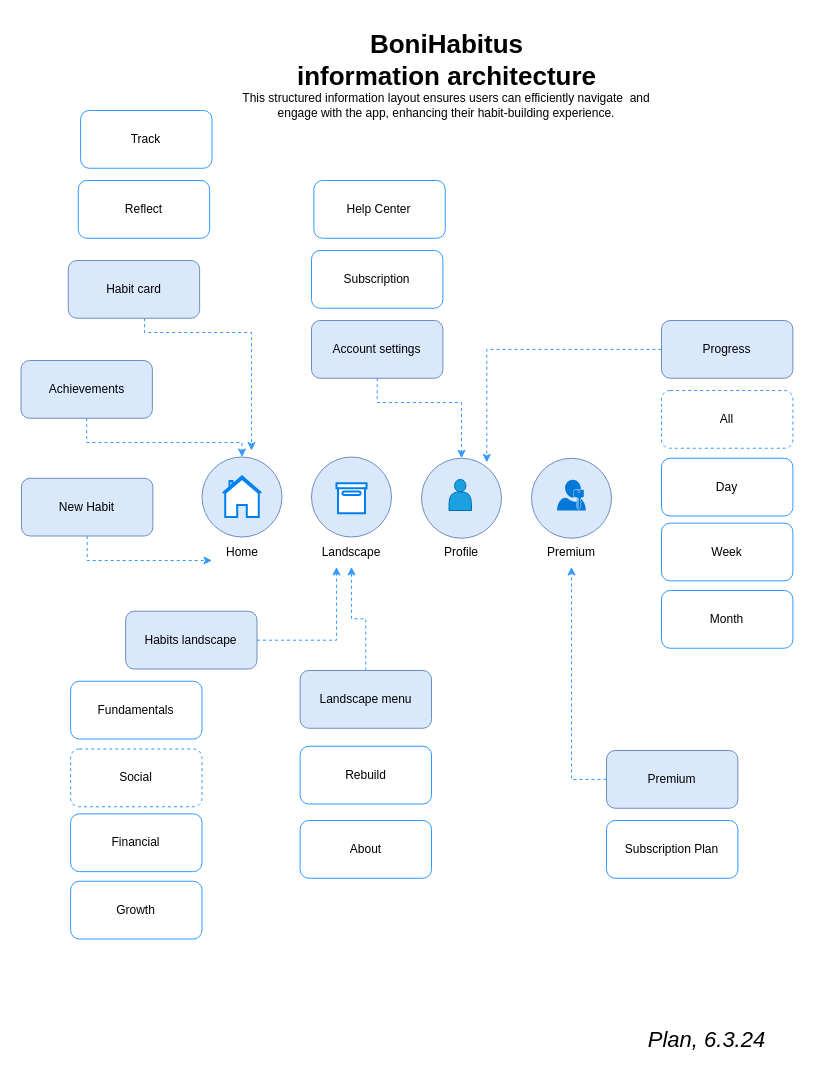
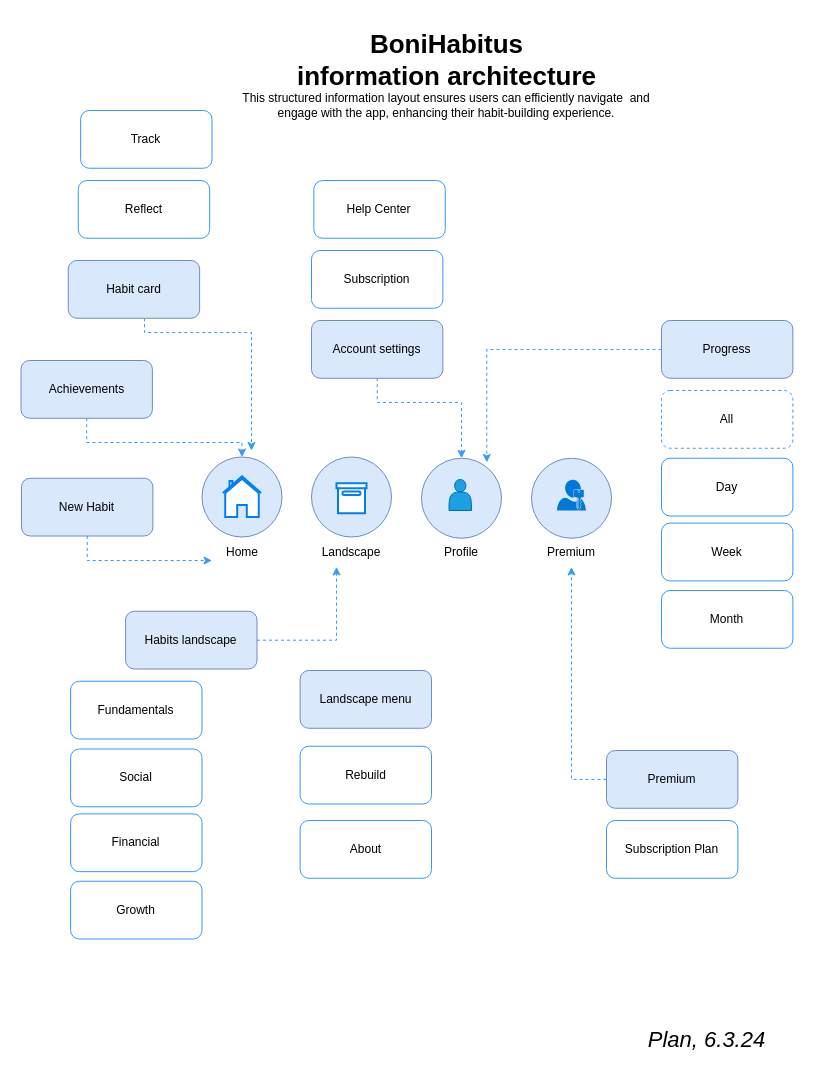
  <mxCell id="0" />
  <mxCell id="1" parent="0" />
  <mxCell id="2" value="&lt;font style=&quot;font-size: 26px;&quot;&gt;&lt;b&gt;&amp;nbsp;BoniHabitus&amp;nbsp;&lt;/b&gt;&lt;/font&gt;&lt;div&gt;&lt;font style=&quot;font-size: 26px;&quot;&gt;&lt;b style=&quot;border-color: var(--border-color);&quot;&gt;information&amp;nbsp;&lt;/b&gt;&lt;b&gt;architecture&lt;/b&gt;&lt;/font&gt;&lt;/div&gt;" style="text;html=1;align=center;verticalAlign=middle;resizable=0;points=[];autosize=1;strokeColor=none;fillColor=none;labelBackgroundColor=none;fontColor=#000000;" vertex="1" parent="1"><mxGeometry x="286" y="20" width="320" height="80" as="geometry" /></mxCell>
  <mxCell id="3" value="&lt;font style=&quot;&quot; size=&quot;1&quot;&gt;&lt;i style=&quot;font-size: 22px;&quot;&gt;Plan, 6.3.24&lt;/i&gt;&lt;/font&gt;" style="text;html=1;align=center;verticalAlign=middle;resizable=0;points=[];autosize=1;strokeColor=none;fillColor=none;labelBackgroundColor=none;fontColor=#000000;" vertex="1" parent="1"><mxGeometry x="636" y="1020" width="140" height="40" as="geometry" /></mxCell>
  <mxCell id="4" value="" style="ellipse;whiteSpace=wrap;html=1;aspect=fixed;fillColor=#dae8fc;strokeColor=#6c8ebf;" vertex="1" parent="1"><mxGeometry x="201.5" y="456.5" width="80" height="80" as="geometry" /></mxCell>
  <mxCell id="5" value="Home" style="text;html=1;align=center;verticalAlign=middle;whiteSpace=wrap;rounded=0;" vertex="1" parent="1"><mxGeometry x="211.5" y="536.5" width="60" height="30" as="geometry" /></mxCell>
  <mxCell id="6" value="This structured information layout ensures users can efficiently navigate&amp;nbsp; and engage with the app, enhancing their habit-building experience." style="text;html=1;align=center;verticalAlign=middle;whiteSpace=wrap;rounded=0;" vertex="1" parent="1"><mxGeometry x="238" y="90" width="416" height="30" as="geometry" /></mxCell>
  <mxCell id="7" value="" style="ellipse;whiteSpace=wrap;html=1;aspect=fixed;fillColor=#dae8fc;strokeColor=#6c8ebf;" vertex="1" parent="1"><mxGeometry x="311" y="456.5" width="80" height="80" as="geometry" /></mxCell>
  <mxCell id="8" value="" style="ellipse;whiteSpace=wrap;html=1;aspect=fixed;fillColor=#dae8fc;strokeColor=#6c8ebf;" vertex="1" parent="1"><mxGeometry x="421" y="457.75" width="80" height="80" as="geometry" /></mxCell>
  <mxCell id="9" value="Landscape" style="text;html=1;align=center;verticalAlign=middle;whiteSpace=wrap;rounded=0;dashed=1;" vertex="1" parent="1"><mxGeometry x="321" y="536.5" width="60" height="30" as="geometry" /></mxCell>
  <mxCell id="10" value="Profile" style="text;html=1;align=center;verticalAlign=middle;whiteSpace=wrap;rounded=0;" vertex="1" parent="1"><mxGeometry x="431" y="536.5" width="60" height="30" as="geometry" /></mxCell>
  <mxCell id="11" value="" style="shape=actor;whiteSpace=wrap;html=1;strokeColor=#006EAF;fontColor=#ffffff;fillColor=#1ba1e2;" vertex="1" parent="1"><mxGeometry x="448.5" y="479" width="22.5" height="31" as="geometry" /></mxCell>
  <mxCell id="12" value="" style="ellipse;whiteSpace=wrap;html=1;aspect=fixed;fillColor=#dae8fc;strokeColor=#6c8ebf;" vertex="1" parent="1"><mxGeometry x="531" y="457.75" width="80" height="80" as="geometry" /></mxCell>
  <mxCell id="13" value="Premium" style="text;html=1;align=center;verticalAlign=middle;whiteSpace=wrap;rounded=0;" vertex="1" parent="1"><mxGeometry x="541" y="536.5" width="60" height="30" as="geometry" /></mxCell>
  <mxCell id="14" value="" style="edgeStyle=orthogonalEdgeStyle;rounded=0;orthogonalLoop=1;jettySize=auto;html=1;dashed=1;strokeColor=#3399FF;" edge="1" parent="1" source="15" target="5"><mxGeometry relative="1" as="geometry"><Array as="points"><mxPoint x="87" y="560" /></Array></mxGeometry></mxCell>
  <mxCell id="15" value="New Habit" style="rounded=1;whiteSpace=wrap;html=1;strokeColor=#6c8ebf;fillColor=#dae8fc;" vertex="1" parent="1"><mxGeometry x="21" y="477.75" width="131.38" height="57.75" as="geometry" /></mxCell>
  <mxCell id="16" value="" style="edgeStyle=orthogonalEdgeStyle;rounded=0;orthogonalLoop=1;jettySize=auto;html=1;dashed=1;strokeColor=#3399FF;entryX=0.5;entryY=0;entryDx=0;entryDy=0;" edge="1" parent="1" source="17" target="4"><mxGeometry relative="1" as="geometry"><mxPoint x="211.5" y="442.25" as="targetPoint" /><Array as="points"><mxPoint x="86" y="442" /><mxPoint x="242" y="442" /></Array></mxGeometry></mxCell>
  <mxCell id="17" value="Achievements" style="rounded=1;whiteSpace=wrap;html=1;strokeColor=#6c8ebf;fillColor=#dae8fc;" vertex="1" parent="1"><mxGeometry x="20.5" y="360" width="131.38" height="57.75" as="geometry" /></mxCell>
  <mxCell id="18" value="" style="edgeStyle=orthogonalEdgeStyle;rounded=0;orthogonalLoop=1;jettySize=auto;html=1;dashed=1;strokeColor=#3399FF;" edge="1" parent="1" source="19"><mxGeometry relative="1" as="geometry"><mxPoint x="251" y="450" as="targetPoint" /><Array as="points"><mxPoint x="144" y="332" /><mxPoint x="251" y="332" /></Array></mxGeometry></mxCell>
  <mxCell id="19" value="Habit card" style="rounded=1;whiteSpace=wrap;html=1;strokeColor=#6c8ebf;fillColor=#dae8fc;" vertex="1" parent="1"><mxGeometry x="67.75" y="260" width="131.38" height="57.75" as="geometry" /></mxCell>
  <mxCell id="20" value="Reflect" style="rounded=1;whiteSpace=wrap;html=1;strokeColor=#3399FF;" vertex="1" parent="1"><mxGeometry x="77.75" y="180" width="131.38" height="57.75" as="geometry" /></mxCell>
  <mxCell id="21" value="Track" style="rounded=1;whiteSpace=wrap;html=1;strokeColor=#3399FF;" vertex="1" parent="1"><mxGeometry x="80.12" y="110" width="131.38" height="57.75" as="geometry" /></mxCell>
  <mxCell id="22" value="" style="edgeStyle=orthogonalEdgeStyle;rounded=0;orthogonalLoop=1;jettySize=auto;html=1;dashed=1;strokeColor=#3399FF;entryX=0.5;entryY=0;entryDx=0;entryDy=0;" edge="1" parent="1" source="23" target="8"><mxGeometry relative="1" as="geometry"><mxPoint x="484" y="450" as="targetPoint" /><Array as="points"><mxPoint x="377" y="402" /><mxPoint x="461" y="402" /></Array></mxGeometry></mxCell>
  <mxCell id="23" value="Account settings" style="rounded=1;whiteSpace=wrap;html=1;strokeColor=#6c8ebf;fillColor=#dae8fc;" vertex="1" parent="1"><mxGeometry x="311" y="320" width="131.38" height="57.75" as="geometry" /></mxCell>
  <mxCell id="24" value="Subscription" style="rounded=1;whiteSpace=wrap;html=1;strokeColor=#3399FF;" vertex="1" parent="1"><mxGeometry x="311" y="250" width="131.38" height="57.75" as="geometry" /></mxCell>
  <mxCell id="25" value="Help Center" style="rounded=1;whiteSpace=wrap;html=1;strokeColor=#3399FF;" vertex="1" parent="1"><mxGeometry x="313.37" y="180" width="131.38" height="57.75" as="geometry" /></mxCell>
  <mxCell id="26" value="Progress" style="rounded=1;whiteSpace=wrap;html=1;strokeColor=#6c8ebf;fillColor=#dae8fc;" vertex="1" parent="1"><mxGeometry x="661" y="320" width="131.38" height="57.75" as="geometry" /></mxCell>
  <mxCell id="27" value="All" style="rounded=1;whiteSpace=wrap;html=1;strokeColor=#3399FF;dashed=1;" vertex="1" parent="1"><mxGeometry x="661" y="390" width="131.38" height="57.75" as="geometry" /></mxCell>
  <mxCell id="28" value="Week" style="rounded=1;whiteSpace=wrap;html=1;strokeColor=#3399FF;" vertex="1" parent="1"><mxGeometry x="661" y="522.63" width="131.38" height="57.75" as="geometry" /></mxCell>
  <mxCell id="29" value="" style="html=1;verticalLabelPosition=bottom;align=center;labelBackgroundColor=#ffffff;verticalAlign=top;strokeWidth=2;strokeColor=#0080F0;shadow=0;dashed=0;shape=mxgraph.ios7.icons.box;" vertex="1" parent="1"><mxGeometry x="336" y="482.75" width="30" height="30" as="geometry" /></mxCell>
  <mxCell id="30" value="" style="sketch=0;aspect=fixed;pointerEvents=1;shadow=0;dashed=0;html=1;strokeColor=none;labelPosition=center;verticalLabelPosition=bottom;verticalAlign=top;align=center;shape=mxgraph.mscae.enterprise.user_permissions;fillColor=#0078D7;" vertex="1" parent="1"><mxGeometry x="556.55" y="479.25" width="28.9" height="30.75" as="geometry" /></mxCell>
  <mxCell id="31" value="" style="html=1;verticalLabelPosition=bottom;align=center;labelBackgroundColor=#ffffff;verticalAlign=top;strokeWidth=2;strokeColor=#0080F0;shadow=0;dashed=0;shape=mxgraph.ios7.icons.home;" vertex="1" parent="1"><mxGeometry x="222.32" y="475.75" width="38.35" height="40.75" as="geometry" /></mxCell>
  <mxCell id="32" style="edgeStyle=orthogonalEdgeStyle;rounded=0;orthogonalLoop=1;jettySize=auto;html=1;entryX=0.816;entryY=0.053;entryDx=0;entryDy=0;entryPerimeter=0;dashed=1;strokeColor=#3399FF;" edge="1" parent="1" source="26" target="8"><mxGeometry relative="1" as="geometry" /></mxCell>
  <mxCell id="33" value="Day" style="rounded=1;whiteSpace=wrap;html=1;strokeColor=#3399FF;" vertex="1" parent="1"><mxGeometry x="661" y="457.75" width="131.38" height="57.75" as="geometry" /></mxCell>
  <mxCell id="34" value="Month" style="rounded=1;whiteSpace=wrap;html=1;strokeColor=#3399FF;" vertex="1" parent="1"><mxGeometry x="661" y="590" width="131.38" height="57.75" as="geometry" /></mxCell>
  <mxCell id="35" value="Premium" style="rounded=1;whiteSpace=wrap;html=1;strokeColor=#6c8ebf;fillColor=#dae8fc;" vertex="1" parent="1"><mxGeometry x="606" y="750" width="131.38" height="57.75" as="geometry" /></mxCell>
  <mxCell id="36" value="Subscription Plan" style="rounded=1;whiteSpace=wrap;html=1;strokeColor=#3399FF;" vertex="1" parent="1"><mxGeometry x="606" y="820" width="131.38" height="57.75" as="geometry" /></mxCell>
  <mxCell id="37" style="edgeStyle=orthogonalEdgeStyle;rounded=0;orthogonalLoop=1;jettySize=auto;html=1;dashed=1;strokeColor=#3399FF;entryX=0.5;entryY=1;entryDx=0;entryDy=0;" edge="1" parent="1" source="35" target="13"><mxGeometry relative="1" as="geometry"><mxPoint x="571" y="580" as="targetPoint" /></mxGeometry></mxCell>
- <mxCell id="38" value="" style="edgeStyle=orthogonalEdgeStyle;rounded=0;orthogonalLoop=1;jettySize=auto;html=1;strokeColor=#3399FF;dashed=1;" edge="1" parent="1" source="39" target="9"><mxGeometry relative="1" as="geometry" /></mxCell>
  <mxCell id="39" value="Landscape menu" style="rounded=1;whiteSpace=wrap;html=1;strokeColor=#6c8ebf;fillColor=#dae8fc;" vertex="1" parent="1"><mxGeometry x="299.62" y="670" width="131.38" height="57.75" as="geometry" /></mxCell>
  <mxCell id="40" value="About" style="rounded=1;whiteSpace=wrap;html=1;strokeColor=#3399FF;" vertex="1" parent="1"><mxGeometry x="299.62" y="820" width="131.38" height="57.75" as="geometry" /></mxCell>
  <mxCell id="41" value="Rebuild" style="rounded=1;whiteSpace=wrap;html=1;strokeColor=#3399FF;" vertex="1" parent="1"><mxGeometry x="299.62" y="745.75" width="131.38" height="57.75" as="geometry" /></mxCell>
  <mxCell id="42" value="Habits landscape" style="rounded=1;whiteSpace=wrap;html=1;strokeColor=#6c8ebf;fillColor=#dae8fc;" vertex="1" parent="1"><mxGeometry x="125.12" y="610.75" width="131.38" height="57.75" as="geometry" /></mxCell>
  <mxCell id="43" value="Fundamentals" style="rounded=1;whiteSpace=wrap;html=1;strokeColor=#3399FF;" vertex="1" parent="1"><mxGeometry x="70.12" y="680.75" width="131.38" height="57.75" as="geometry" /></mxCell>
  <mxCell id="44" value="Financial" style="rounded=1;whiteSpace=wrap;html=1;strokeColor=#3399FF;" vertex="1" parent="1"><mxGeometry x="70.12" y="813.38" width="131.38" height="57.75" as="geometry" /></mxCell>
  <mxCell id="45" style="edgeStyle=orthogonalEdgeStyle;rounded=0;orthogonalLoop=1;jettySize=auto;html=1;entryX=0.25;entryY=1;entryDx=0;entryDy=0;dashed=1;strokeColor=#3399FF;" edge="1" parent="1" source="42" target="9"><mxGeometry relative="1" as="geometry"><mxPoint x="-104.88" y="752.75" as="targetPoint" /></mxGeometry></mxCell>
- <mxCell id="46" value="Social" style="rounded=1;whiteSpace=wrap;html=1;strokeColor=#3399FF;dashed=1;" vertex="1" parent="1"><mxGeometry x="70.12" y="748.5" width="131.38" height="57.75" as="geometry" /></mxCell>
+ <mxCell id="46" value="Social" style="rounded=1;whiteSpace=wrap;html=1;strokeColor=#3399FF;" vertex="1" parent="1"><mxGeometry x="70.12" y="748.5" width="131.38" height="57.75" as="geometry" /></mxCell>
  <mxCell id="47" value="Growth" style="rounded=1;whiteSpace=wrap;html=1;strokeColor=#3399FF;" vertex="1" parent="1"><mxGeometry x="70.12" y="880.75" width="131.38" height="57.75" as="geometry" /></mxCell>
